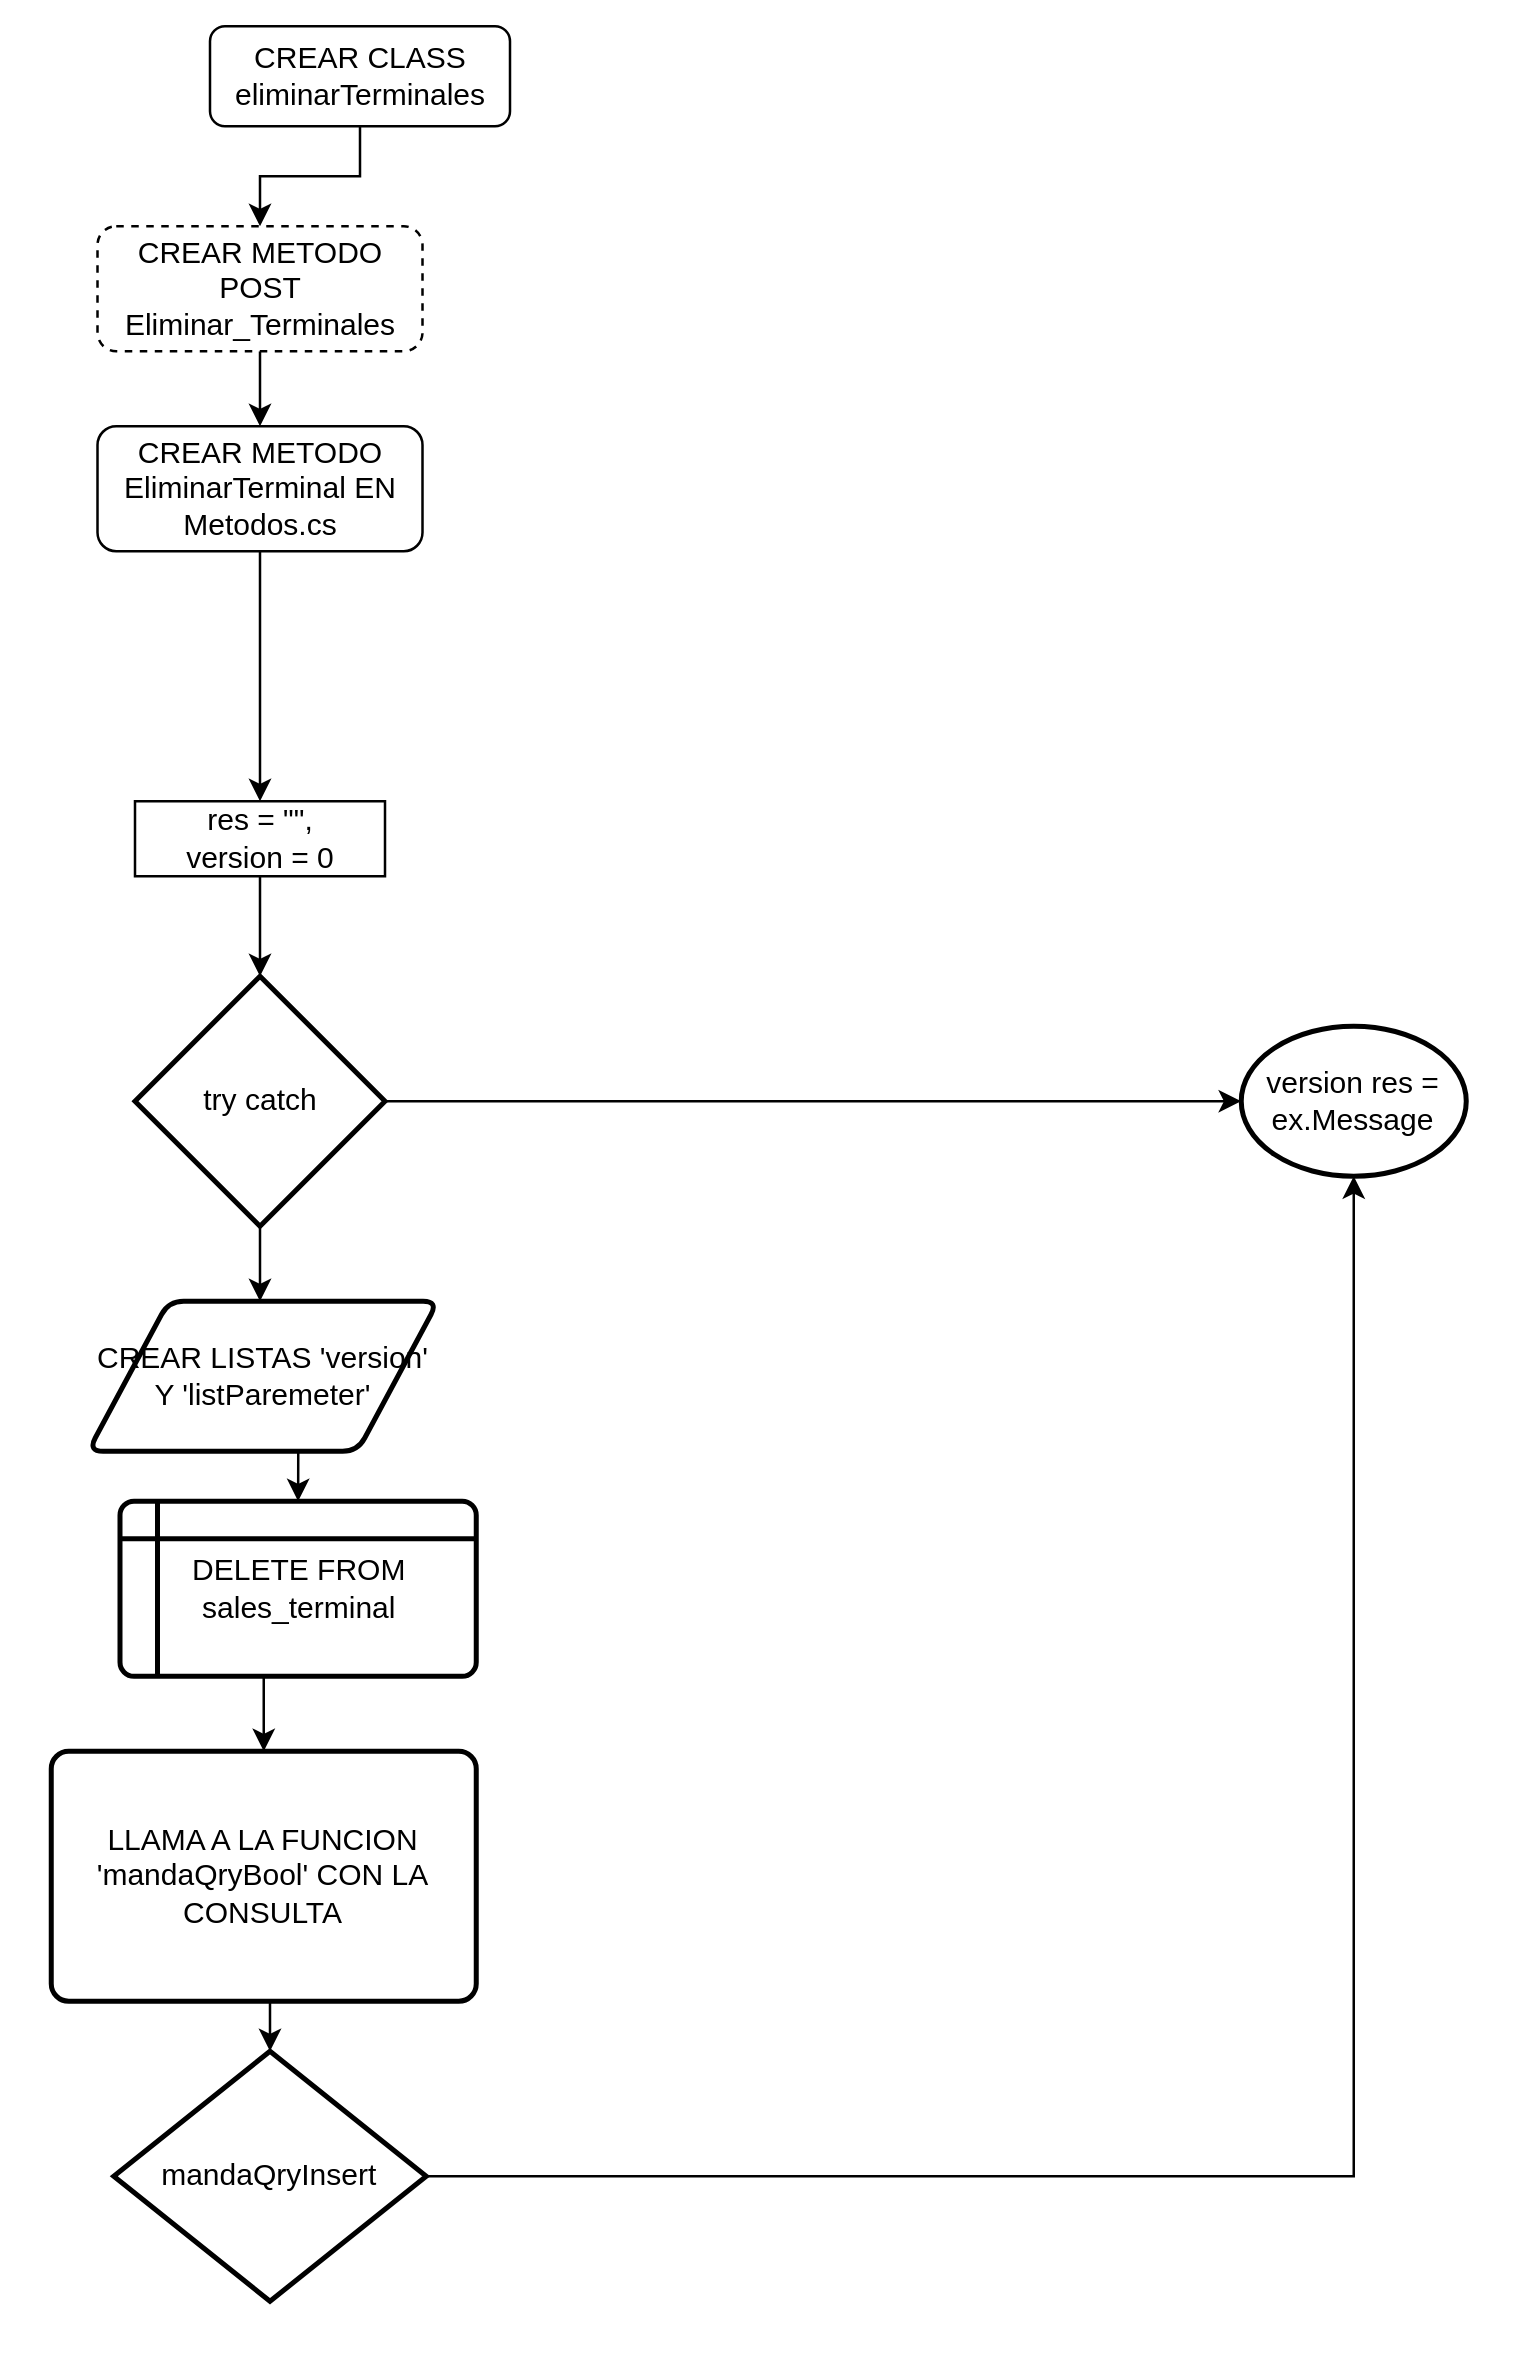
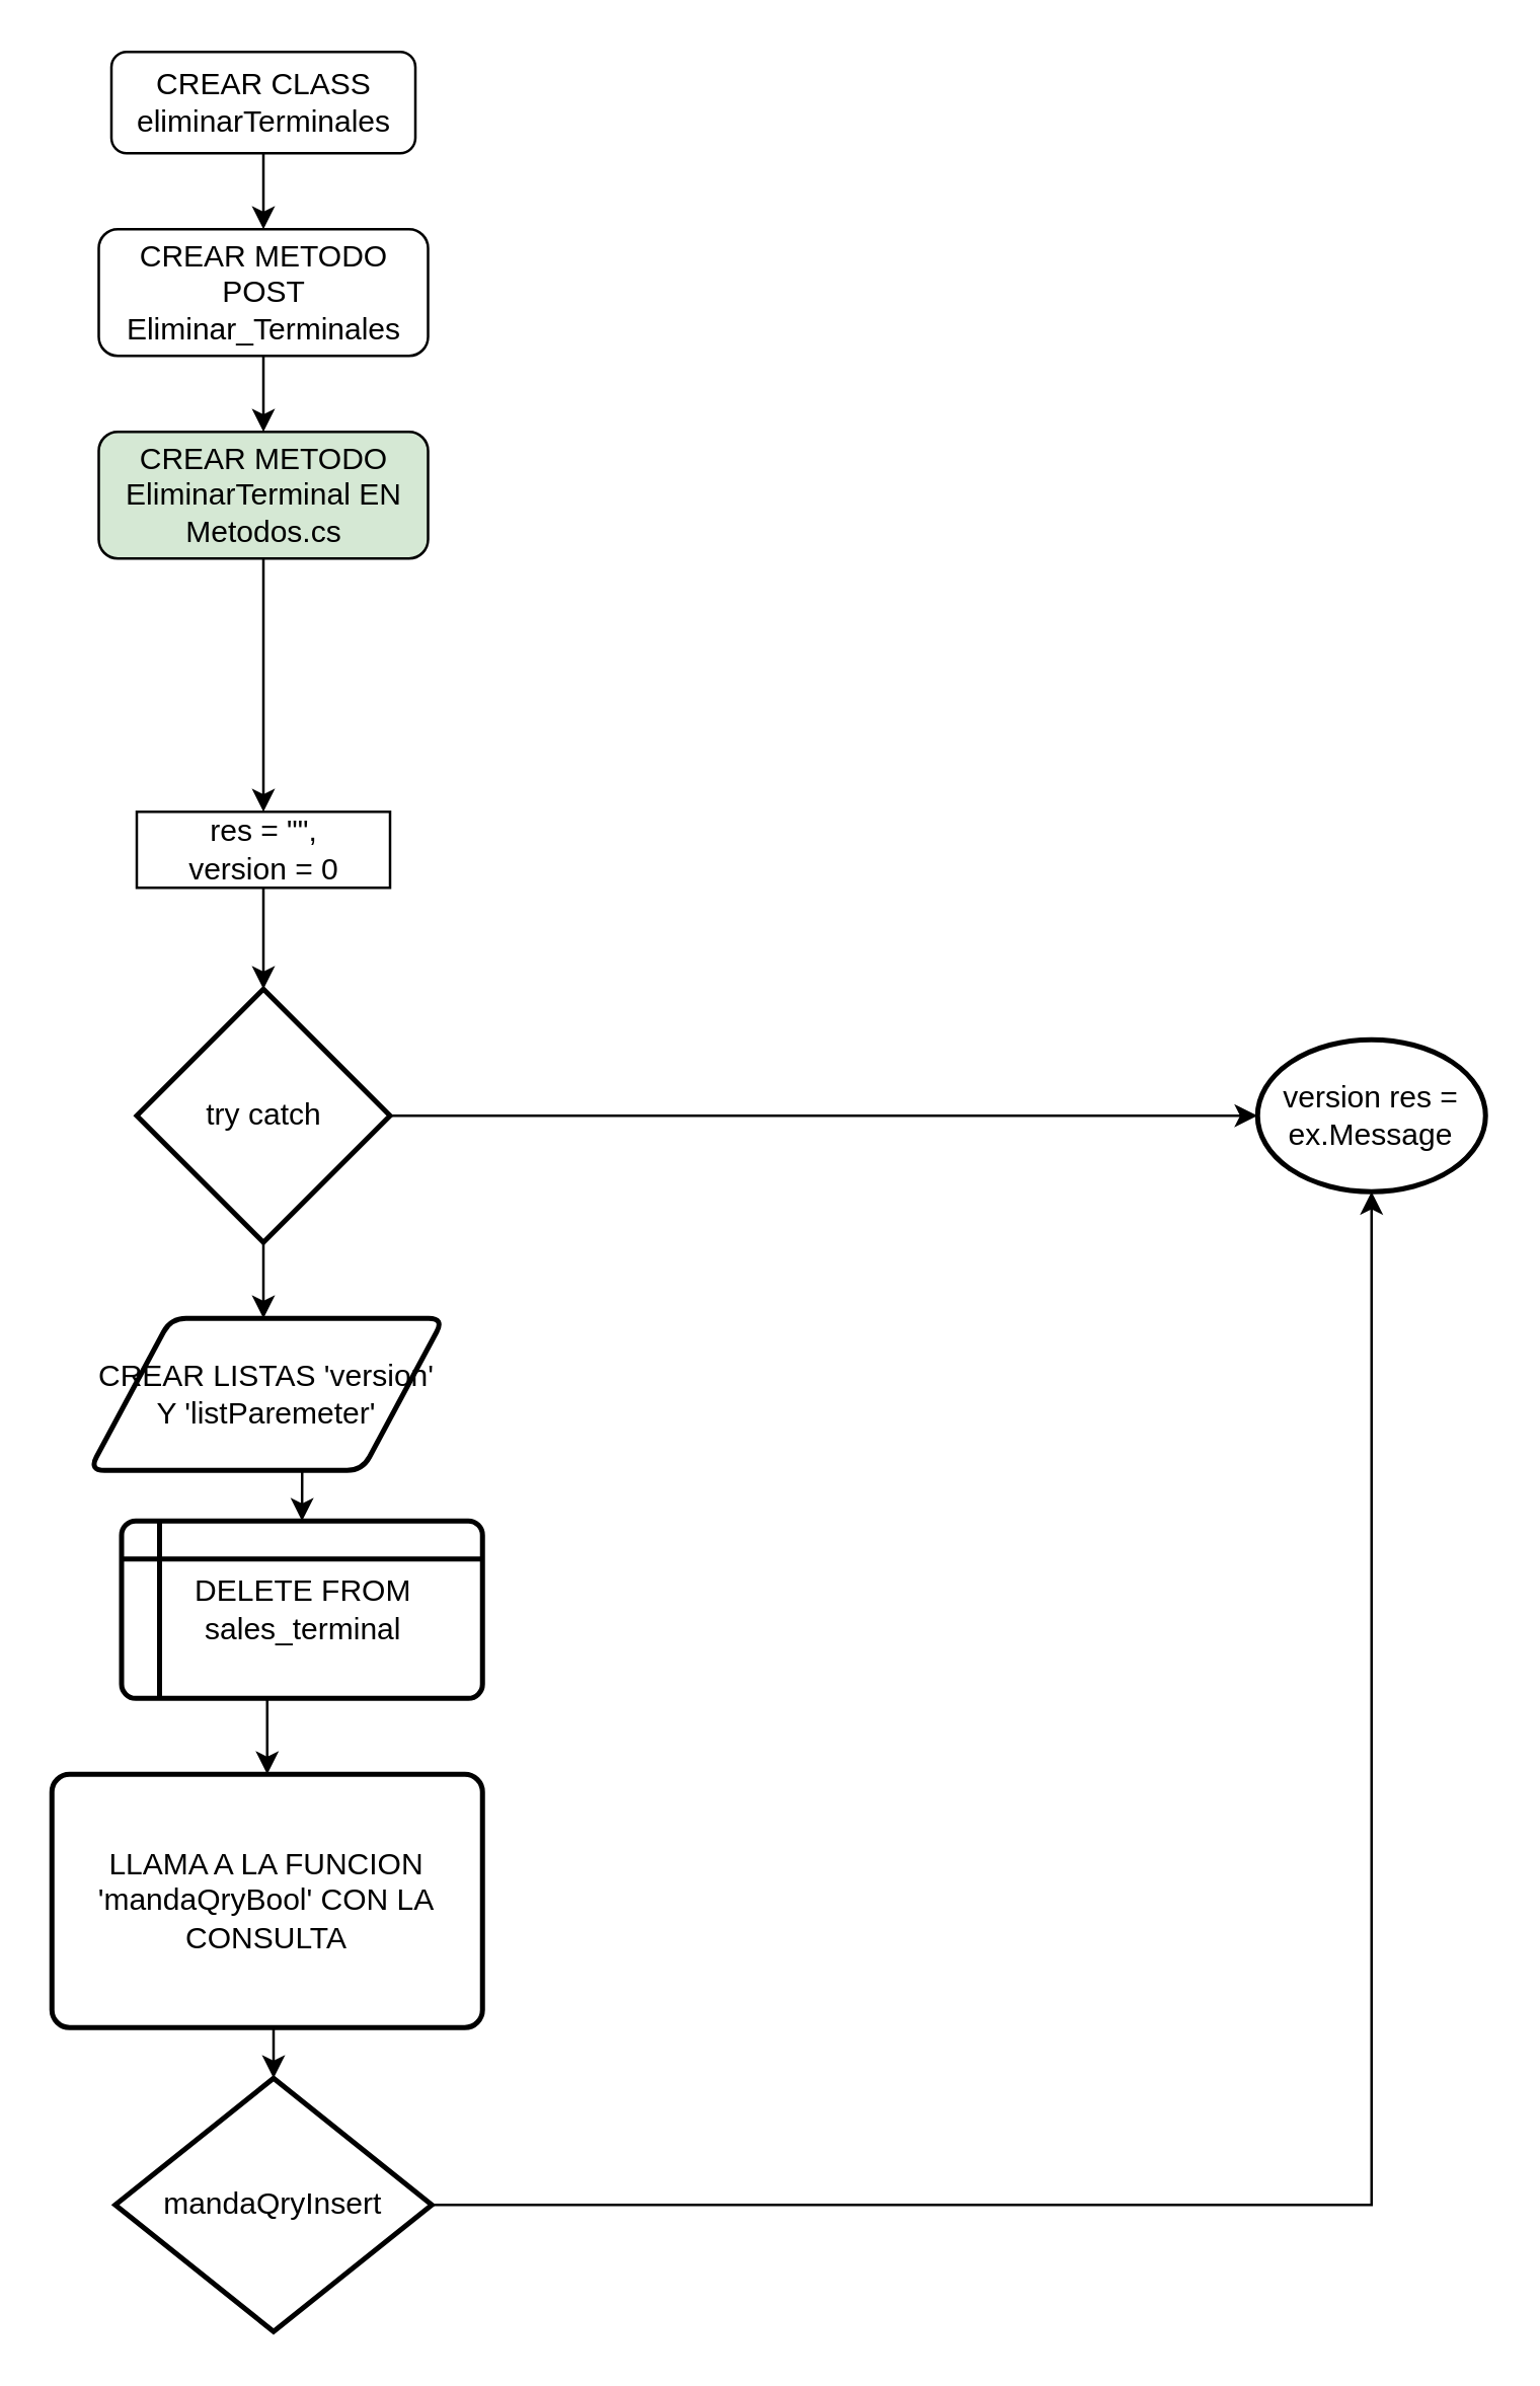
  <mxCell id="0" />
  <mxCell id="1" parent="0" />
  <mxCell id="2" style="edgeStyle=orthogonalEdgeStyle;rounded=0;orthogonalLoop=1;jettySize=auto;html=1;exitX=0.5;exitY=1;exitDx=0;exitDy=0;entryX=0.5;entryY=0;entryDx=0;entryDy=0;" edge="1" parent="1" source="3" target="5"><mxGeometry relative="1" as="geometry" /></mxCell>
- <mxCell id="3" value="CREAR CLASS eliminarTerminales" style="rounded=1;whiteSpace=wrap;html=1;fontSize=12;glass=0;strokeWidth=1;shadow=0;" vertex="1" parent="1"><mxGeometry x="83.5" y="10" width="120" height="40" as="geometry" /></mxCell>
+ <mxCell id="3" value="CREAR CLASS eliminarTerminales" style="rounded=1;whiteSpace=wrap;html=1;fontSize=12;glass=0;strokeWidth=1;shadow=0;" vertex="1" parent="1"><mxGeometry x="43.5" width="120" height="40" as="geometry" y="20" /></mxCell>
  <mxCell id="4" style="edgeStyle=orthogonalEdgeStyle;rounded=0;orthogonalLoop=1;jettySize=auto;html=1;exitX=0.5;exitY=1;exitDx=0;exitDy=0;entryX=0.5;entryY=0;entryDx=0;entryDy=0;" edge="1" parent="1" source="5" target="7"><mxGeometry relative="1" as="geometry" /></mxCell>
- <mxCell id="5" value="CREAR METODO POST Eliminar_Terminales" style="rounded=1;whiteSpace=wrap;html=1;dashed=1;" vertex="1" parent="1"><mxGeometry x="38.5" y="90" width="130" height="50" as="geometry" /></mxCell>
+ <mxCell id="5" value="CREAR METODO POST Eliminar_Terminales" style="rounded=1;whiteSpace=wrap;html=1;" vertex="1" parent="1"><mxGeometry x="38.5" y="90" width="130" height="50" as="geometry" /></mxCell>
  <mxCell id="6" value="" style="edgeStyle=orthogonalEdgeStyle;rounded=0;orthogonalLoop=1;jettySize=auto;html=1;" edge="1" parent="1" source="7" target="9"><mxGeometry relative="1" as="geometry" /></mxCell>
- <mxCell id="7" value="CREAR METODO EliminarTerminal EN Metodos.cs" style="rounded=1;whiteSpace=wrap;html=1;" vertex="1" parent="1"><mxGeometry x="38.5" y="170" width="130" height="50" as="geometry" /></mxCell>
+ <mxCell id="7" value="CREAR METODO EliminarTerminal EN Metodos.cs" style="rounded=1;whiteSpace=wrap;html=1;fillColor=#d5e8d4;" vertex="1" parent="1"><mxGeometry x="38.5" y="170" width="130" height="50" as="geometry" /></mxCell>
  <mxCell id="8" value="" style="edgeStyle=orthogonalEdgeStyle;rounded=0;orthogonalLoop=1;jettySize=auto;html=1;" edge="1" parent="1" source="9" target="11"><mxGeometry relative="1" as="geometry" /></mxCell>
  <mxCell id="9" value="res = &quot;&quot;,&lt;br&gt;version = 0" style="rounded=0;whiteSpace=wrap;html=1;" vertex="1" parent="1"><mxGeometry x="53.5" y="320" width="100" height="30" as="geometry" /></mxCell>
  <mxCell id="10" style="edgeStyle=orthogonalEdgeStyle;rounded=0;orthogonalLoop=1;jettySize=auto;html=1;exitX=0.5;exitY=1;exitDx=0;exitDy=0;exitPerimeter=0;entryX=0.5;entryY=0;entryDx=0;entryDy=0;" edge="1" parent="1" source="11"><mxGeometry relative="1" as="geometry"><mxPoint x="103.5" y="520" as="targetPoint" /></mxGeometry></mxCell>
  <mxCell id="11" value="try catch" style="strokeWidth=2;html=1;shape=mxgraph.flowchart.decision;whiteSpace=wrap;" vertex="1" parent="1"><mxGeometry x="53.5" y="390" width="100" height="100" as="geometry" /></mxCell>
  <mxCell id="12" value="version res = ex.Message" style="strokeWidth=2;html=1;shape=mxgraph.flowchart.start_1;whiteSpace=wrap;" vertex="1" parent="1"><mxGeometry x="496" y="410" width="90" height="60" as="geometry" /></mxCell>
  <mxCell id="13" style="edgeStyle=orthogonalEdgeStyle;rounded=0;orthogonalLoop=1;jettySize=auto;html=1;exitX=1;exitY=0.5;exitDx=0;exitDy=0;exitPerimeter=0;entryX=0;entryY=0.5;entryDx=0;entryDy=0;entryPerimeter=0;" edge="1" parent="1" source="11" target="12"><mxGeometry relative="1" as="geometry" /></mxCell>
  <mxCell id="14" value="CREAR LISTAS 'version' Y 'listParemeter'" style="shape=parallelogram;html=1;strokeWidth=2;perimeter=parallelogramPerimeter;whiteSpace=wrap;rounded=1;arcSize=12;size=0.23;" vertex="1" parent="1"><mxGeometry x="34.75" y="520" width="140" height="60" as="geometry" /></mxCell>
  <mxCell id="15" style="edgeStyle=orthogonalEdgeStyle;rounded=0;orthogonalLoop=1;jettySize=auto;html=1;exitX=0.5;exitY=1;exitDx=0;exitDy=0;entryX=0.5;entryY=0;entryDx=0;entryDy=0;" edge="1" parent="1" source="16"><mxGeometry relative="1" as="geometry"><mxPoint x="105" y="700" as="targetPoint" /></mxGeometry></mxCell>
  <mxCell id="16" value="DELETE FROM sales_terminal" style="shape=internalStorage;whiteSpace=wrap;html=1;dx=15;dy=15;rounded=1;arcSize=8;strokeWidth=2;" vertex="1" parent="1"><mxGeometry x="47.5" y="600" width="142.5" height="70" as="geometry" /></mxCell>
  <mxCell id="17" value="LLAMA A LA FUNCION 'mandaQryBool' CON LA CONSULTA" style="rounded=1;whiteSpace=wrap;html=1;absoluteArcSize=1;arcSize=14;strokeWidth=2;" vertex="1" parent="1"><mxGeometry x="20" y="700" width="170" height="100" as="geometry" /></mxCell>
  <mxCell id="18" value="mandaQryInsert" style="strokeWidth=2;html=1;shape=mxgraph.flowchart.decision;whiteSpace=wrap;" vertex="1" parent="1"><mxGeometry x="45" y="820" width="125" height="100" as="geometry" /></mxCell>
  <mxCell id="19" style="edgeStyle=orthogonalEdgeStyle;rounded=0;orthogonalLoop=1;jettySize=auto;html=1;exitX=1;exitY=0.5;exitDx=0;exitDy=0;exitPerimeter=0;entryX=0.5;entryY=1;entryDx=0;entryDy=0;entryPerimeter=0;" edge="1" parent="1" source="18" target="12"><mxGeometry relative="1" as="geometry" /></mxCell>
  <mxCell id="20" style="edgeStyle=orthogonalEdgeStyle;rounded=0;orthogonalLoop=1;jettySize=auto;html=1;exitX=0.5;exitY=1;exitDx=0;exitDy=0;entryX=0.5;entryY=0;entryDx=0;entryDy=0;entryPerimeter=0;" edge="1" parent="1" source="17" target="18"><mxGeometry relative="1" as="geometry" /></mxCell>
  <mxCell id="21" style="edgeStyle=orthogonalEdgeStyle;rounded=0;orthogonalLoop=1;jettySize=auto;html=1;exitX=0.5;exitY=1;exitDx=0;exitDy=0;entryX=0.5;entryY=0;entryDx=0;entryDy=0;" edge="1" parent="1" source="14" target="16"><mxGeometry relative="1" as="geometry"><mxPoint x="113.5" y="595" as="targetPoint" /></mxGeometry></mxCell>
